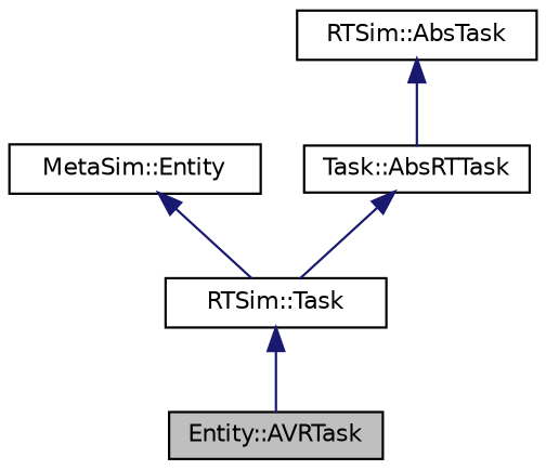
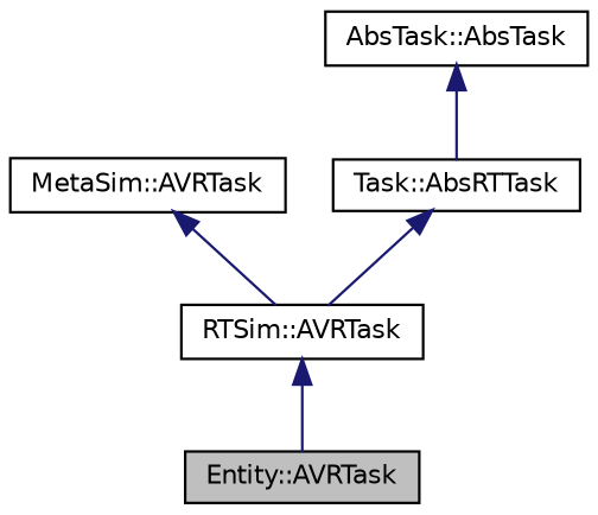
  digraph {
    node [color=black fillcolor=white fontname=Helvetica fontsize=10 shape=record style=filled]
    edge [color=midnightblue dir=back fontname=Helvetica fontsize=10 labelfontname=Helvetica labelfontsize=10 style=solid]
    n1 [fillcolor=grey75 fontcolor=black height=0.2 label="Entity::AVRTask" width=0.4]
-   n2 [height=0.2 label="RTSim::Task" width=0.4]
-   n3 [height=0.2 label="MetaSim::Entity" width=0.4]
+   n2 [height=0.2 label="RTSim::AVRTask" width=0.4]
+   n3 [height=0.2 label="MetaSim::AVRTask" width=0.4]
    n4 [height=0.2 label="Task::AbsRTTask" width=0.4]
-   n5 [height=0.2 label="RTSim::AbsTask" width=0.4]
+   n5 [height=0.2 label="AbsTask::AbsTask" width=0.4]
    n2 -> n1
    n3 -> n2
    n4 -> n2
    n5 -> n4
  }
